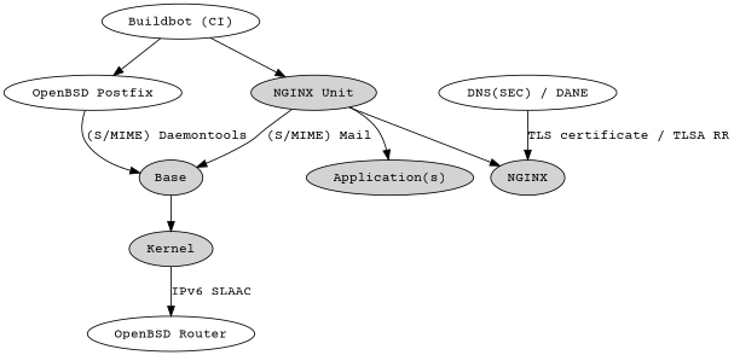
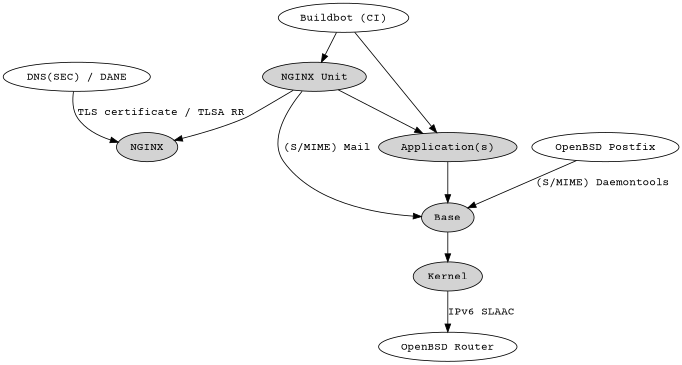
  digraph {
    fontname="Courier Prime"
    node [fontname="Courier Prime" style=filled]
    edge [fontname="Courier Prime"]
    NGINX
    "NGINX Unit"
    "Application(s)"
    Base
    Kernel
    "OpenBSD Router" [style=""]
    "DNS(SEC) / DANE" [style=""]
    "Buildbot (CI)" [style=""]
    "OpenBSD Postfix" [style=""]
    subgraph sub_1 {
      color=blue
      label=pf
      NGINX
      "NGINX Unit"
      "Application(s)"
      Base
      Kernel
    }
    "NGINX Unit" -> NGINX
    "NGINX Unit" -> "Application(s)"
    "NGINX Unit" -> Base [label="(S/MIME) Mail"]
+   "Application(s)" -> Base
    Base -> Kernel
    Kernel -> "OpenBSD Router" [label="IPv6 SLAAC"]
    "DNS(SEC) / DANE" -> NGINX [label="TLS certificate / TLSA RR"]
    "Buildbot (CI)" -> "NGINX Unit"
-   "Buildbot (CI)" -> "OpenBSD Postfix"
+   "Buildbot (CI)" -> "Application(s)"
    "OpenBSD Postfix" -> Base [label="(S/MIME) Daemontools"]
  }
